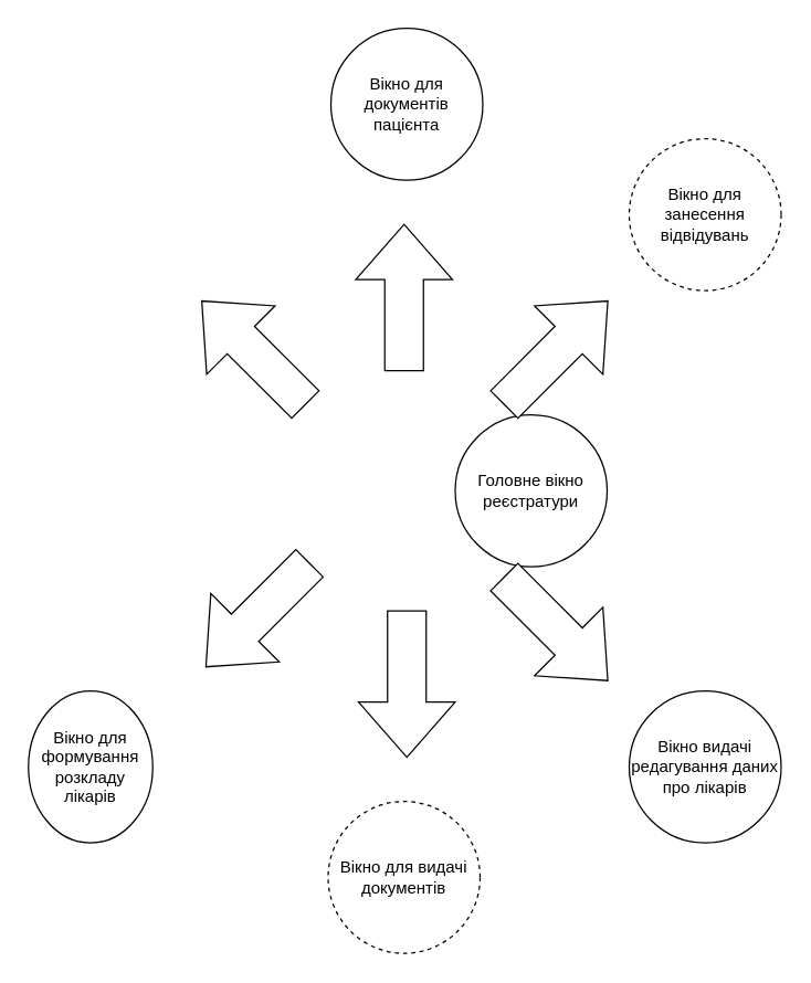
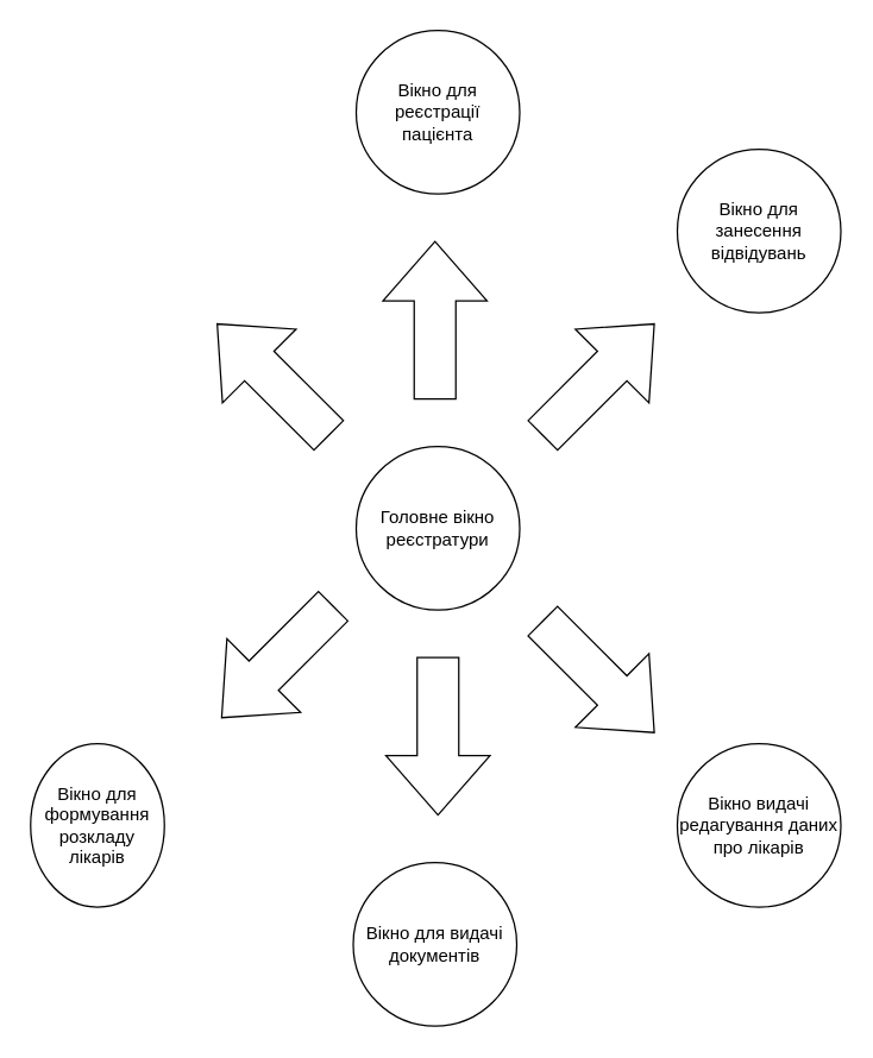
  <mxCell id="0" />
  <mxCell id="1" parent="0" />
- <mxCell id="2" value="Головне вікно реєстратури" style="ellipse;whiteSpace=wrap;html=1;aspect=fixed;" vertex="1" parent="1"><mxGeometry x="329" y="300" width="110" height="110" as="geometry" /></mxCell>
+ <mxCell id="2" value="Головне вікно реєстратури" style="ellipse;whiteSpace=wrap;html=1;aspect=fixed;" vertex="1" parent="1"><mxGeometry x="239" y="300" width="110" height="110" as="geometry" /></mxCell>
  <mxCell id="3" value="" style="html=1;shadow=0;dashed=0;align=center;verticalAlign=middle;shape=mxgraph.arrows2.arrow;dy=0.6;dx=40;notch=0;rotation=-90;" vertex="1" parent="1"><mxGeometry x="239" y="180" width="106" height="70" as="geometry" /></mxCell>
- <mxCell id="4" value="Вікно для документів пацієнта" style="ellipse;whiteSpace=wrap;html=1;aspect=fixed;" vertex="1" parent="1"><mxGeometry x="239" y="20" width="110" height="110" as="geometry" /></mxCell>
- <mxCell id="5" value="Вікно для занесення відвідувань" style="ellipse;whiteSpace=wrap;html=1;aspect=fixed;dashed=1;" vertex="1" parent="1"><mxGeometry x="455" y="100" width="110" height="110" as="geometry" /></mxCell>
+ <mxCell id="4" value="Вікно для реєстрації пацієнта" style="ellipse;whiteSpace=wrap;html=1;aspect=fixed;" vertex="1" parent="1"><mxGeometry x="239" y="20" width="110" height="110" as="geometry" /></mxCell>
+ <mxCell id="5" value="Вікно для занесення відвідувань" style="ellipse;whiteSpace=wrap;html=1;aspect=fixed;" vertex="1" parent="1"><mxGeometry x="455" y="100" width="110" height="110" as="geometry" /></mxCell>
  <mxCell id="6" value="" style="html=1;shadow=0;dashed=0;align=center;verticalAlign=middle;shape=mxgraph.arrows2.arrow;dy=0.6;dx=40;notch=0;rotation=-45;" vertex="1" parent="1"><mxGeometry x="349" y="220" width="106" height="70" as="geometry" /></mxCell>
  <mxCell id="7" value="" style="html=1;shadow=0;dashed=0;align=center;verticalAlign=middle;shape=mxgraph.arrows2.arrow;dy=0.6;dx=40;notch=0;rotation=45;" vertex="1" parent="1"><mxGeometry x="349" y="420" width="106" height="70" as="geometry" /></mxCell>
  <mxCell id="8" value="Вікно видачі редагування даних про лікарів" style="ellipse;whiteSpace=wrap;html=1;aspect=fixed;" vertex="1" parent="1"><mxGeometry x="455" y="500" width="110" height="110" as="geometry" /></mxCell>
- <mxCell id="9" value="Вікно для видачі документів" style="ellipse;whiteSpace=wrap;html=1;aspect=fixed;dashed=1;" vertex="1" parent="1"><mxGeometry x="237" y="580" width="110" height="110" as="geometry" /></mxCell>
+ <mxCell id="9" value="Вікно для видачі документів" style="ellipse;whiteSpace=wrap;html=1;aspect=fixed;" vertex="1" parent="1"><mxGeometry x="237" y="580" width="110" height="110" as="geometry" /></mxCell>
  <mxCell id="10" value="" style="html=1;shadow=0;dashed=0;align=center;verticalAlign=middle;shape=mxgraph.arrows2.arrow;dy=0.6;dx=40;notch=0;rotation=90;" vertex="1" parent="1"><mxGeometry x="241" y="460" width="106" height="70" as="geometry" /></mxCell>
  <mxCell id="11" value="Вікно для формування розкладу лікарів" style="ellipse;whiteSpace=wrap;html=1;aspect=fixed;" vertex="1" parent="1"><mxGeometry x="20" y="500" width="90" height="110" as="geometry" /></mxCell>
  <mxCell id="12" value="" style="html=1;shadow=0;dashed=0;align=center;verticalAlign=middle;shape=mxgraph.arrows2.arrow;dy=0.6;dx=40;notch=0;rotation=-225;" vertex="1" parent="1"><mxGeometry x="133" y="410" width="106" height="70" as="geometry" /></mxCell>
  <mxCell id="13" value="" style="html=1;shadow=0;dashed=0;align=center;verticalAlign=middle;shape=mxgraph.arrows2.arrow;dy=0.6;dx=40;notch=0;rotation=-135;" vertex="1" parent="1"><mxGeometry x="130" y="220" width="106" height="70" as="geometry" /></mxCell>
